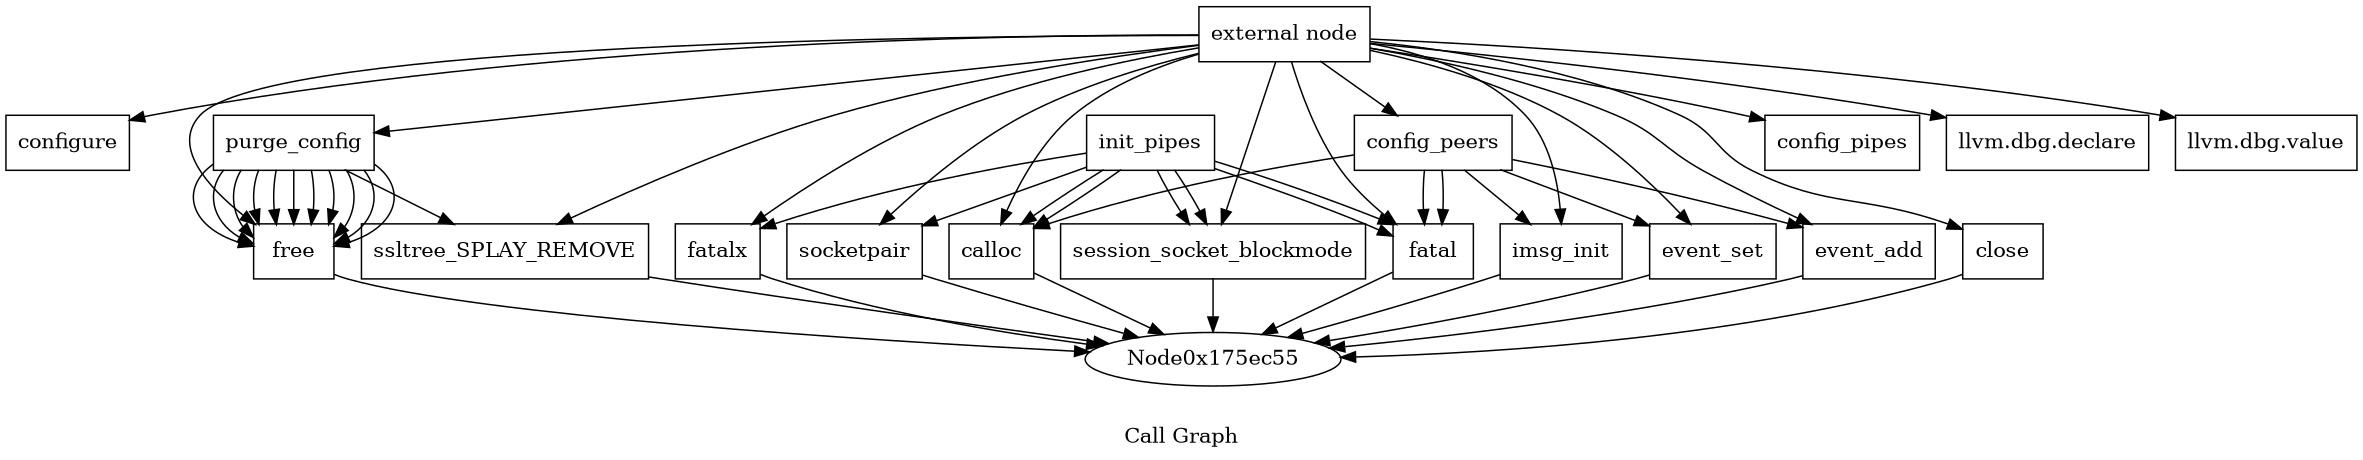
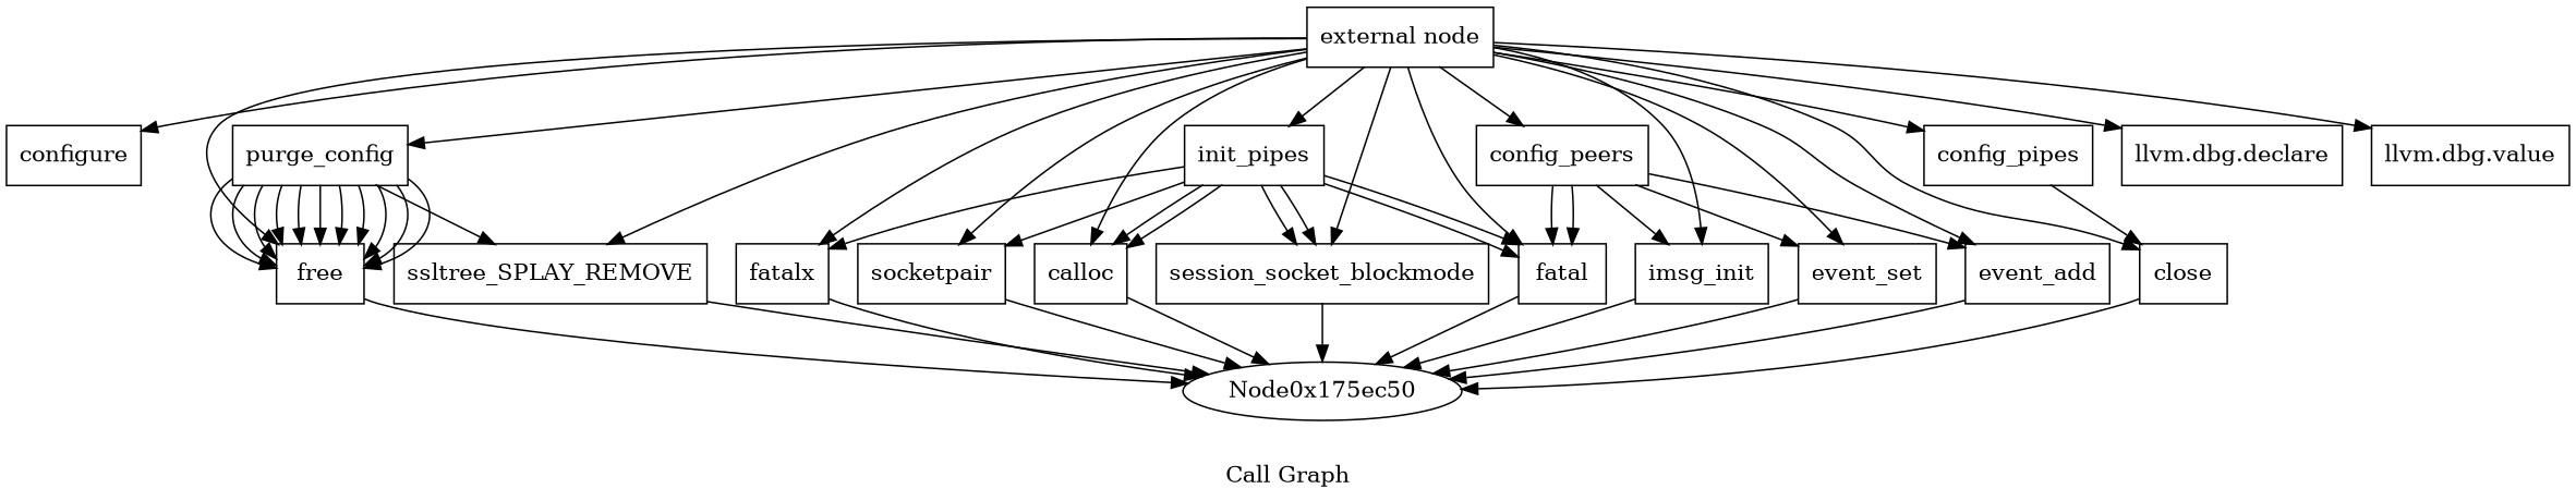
  digraph {
    label="Call Graph"
    node [shape=record]
    n1 [label="{external node}"]
    n2 [label="{configure}"]
    n3 [label="{purge_config}"]
    n4 [label="{llvm.dbg.declare}"]
    n5 [label="{free}"]
    n6 [label="{ssltree_SPLAY_REMOVE}"]
    n7 [label="{init_pipes}"]
    n8 [label="{fatalx}"]
    n9 [label="{calloc}"]
    n10 [label="{fatal}"]
    n11 [label="{socketpair}"]
    n12 [label="{session_socket_blockmode}"]
    n13 [label="{config_pipes}"]
    n14 [label="{close}"]
    n15 [label="{config_peers}"]
    n16 [label="{imsg_init}"]
    n17 [label="{event_set}"]
    n18 [label="{event_add}"]
    n19 [label="{llvm.dbg.value}"]
-   Node0x175ec50 [label=Node0x175ec55 shape=""]
+   Node0x175ec50 [shape=""]
    n1 -> n2
    n1 -> n3
    n1 -> n4
    n1 -> n5
    n1 -> n6
+   n1 -> n7
    n1 -> n8
    n1 -> n9
    n1 -> n10
    n1 -> n11
    n1 -> n12
    n1 -> n13
    n1 -> n14
    n1 -> n15
    n1 -> n16
    n1 -> n17
    n1 -> n18
    n1 -> n19
    n3 -> n5
    n3 -> n5
    n3 -> n5
    n3 -> n5
    n3 -> n5
    n3 -> n5
    n3 -> n5
    n3 -> n5
    n3 -> n5
    n3 -> n5
    n3 -> n5
    n3 -> n6
    n5 -> Node0x175ec50
    n6 -> Node0x175ec50
    n7 -> n8
    n7 -> n9
    n7 -> n9
    n7 -> n10
    n7 -> n10
    n7 -> n11
    n7 -> n12
    n7 -> n12
    n8 -> Node0x175ec50
    n9 -> Node0x175ec50
    n10 -> Node0x175ec50
    n11 -> Node0x175ec50
    n12 -> Node0x175ec50
+   n13 -> n14
    n14 -> Node0x175ec50
-   n15 -> n9
    n15 -> n10
    n15 -> n10
    n15 -> n16
    n15 -> n17
    n15 -> n18
    n16 -> Node0x175ec50
    n17 -> Node0x175ec50
    n18 -> Node0x175ec50
  }
